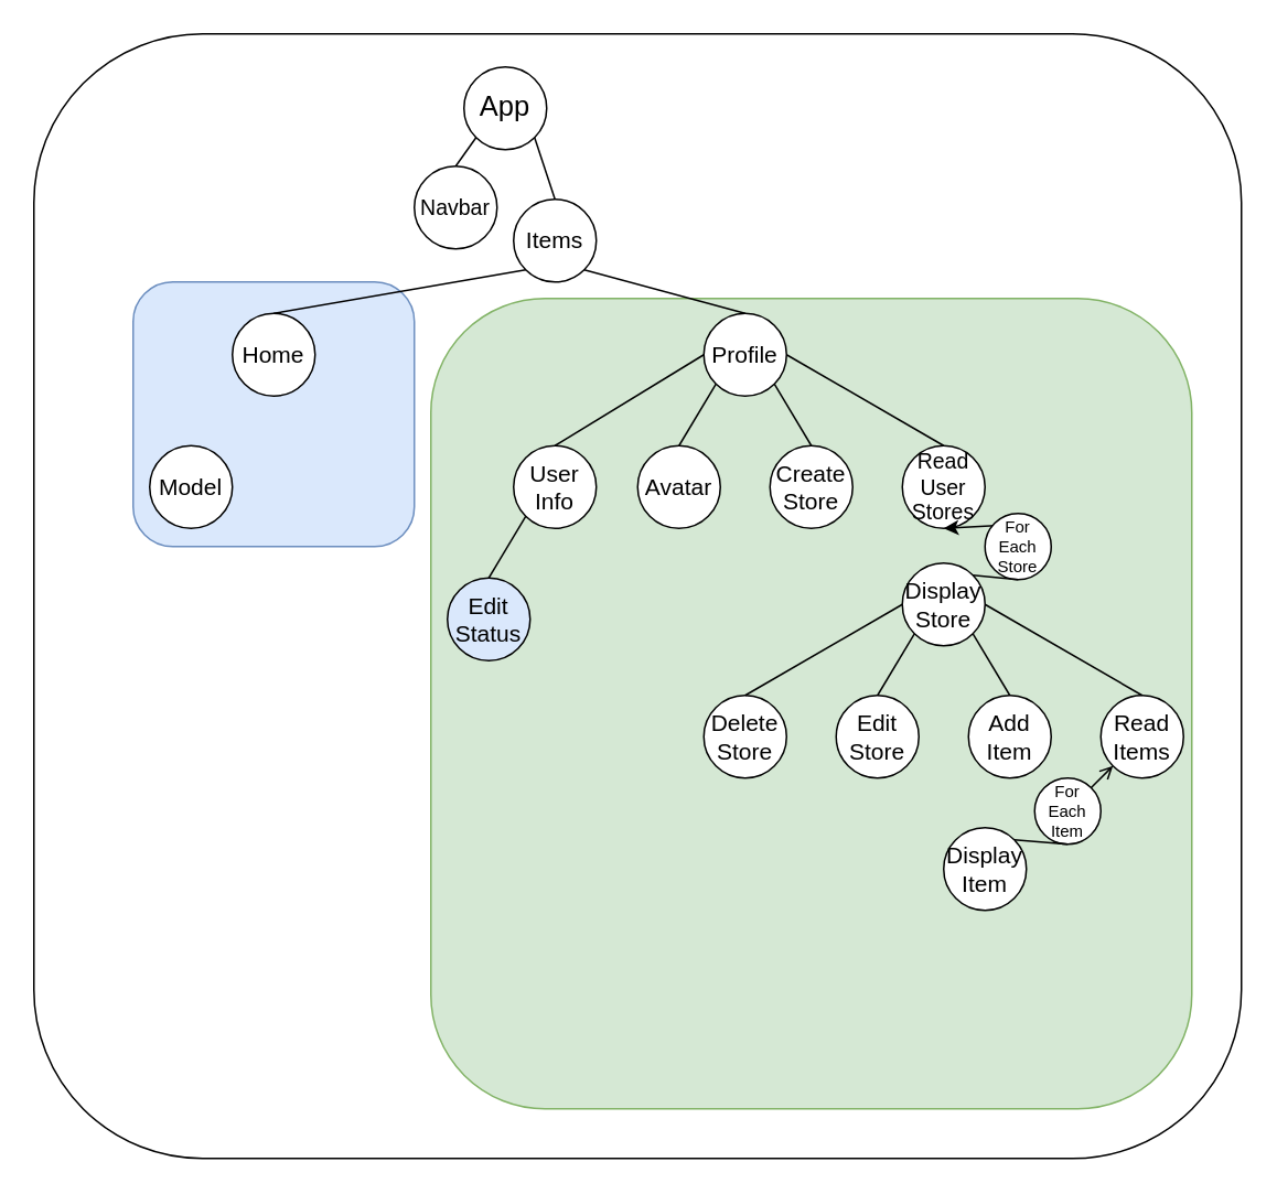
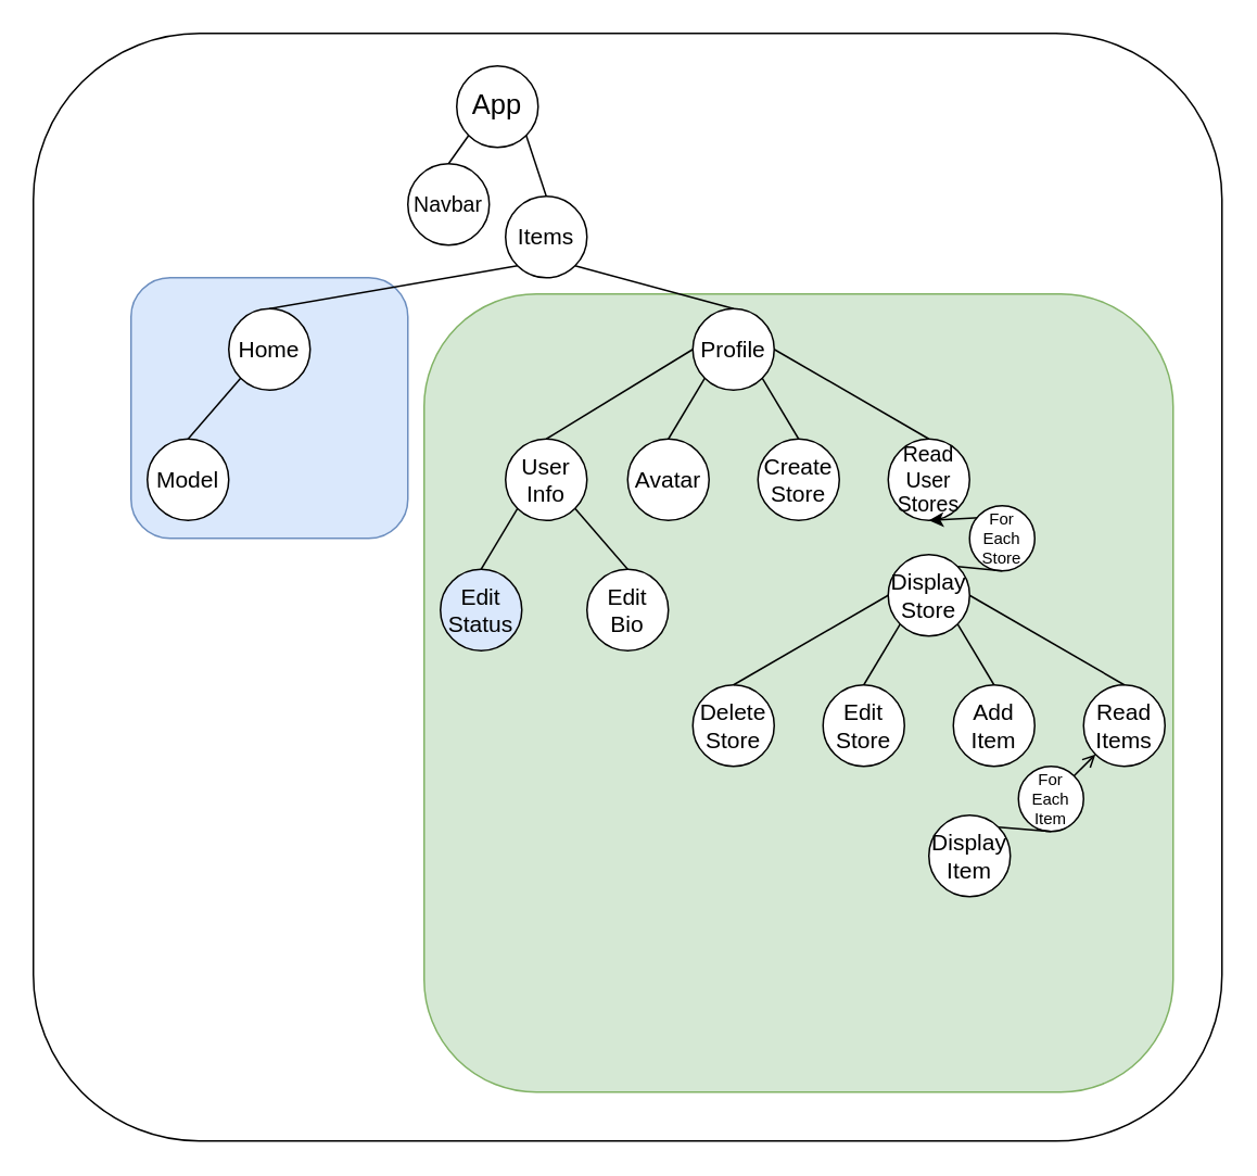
  <mxCell id="0" />
  <mxCell id="1" parent="0" />
  <mxCell id="2" value="" style="rounded=1;whiteSpace=wrap;html=1;fontSize=13;" vertex="1" parent="1"><mxGeometry x="20" y="20" width="730" height="680" as="geometry" /></mxCell>
  <mxCell id="3" value="&lt;p style=&quot;line-height: 100%&quot;&gt;&lt;br&gt;&lt;/p&gt;" style="rounded=1;whiteSpace=wrap;html=1;fontSize=13;fillColor=#d5e8d4;strokeColor=#82b366;align=left;" vertex="1" parent="1"><mxGeometry x="260" y="180" width="460" height="490" as="geometry" /></mxCell>
  <mxCell id="4" value="&lt;p style=&quot;line-height: 100%&quot;&gt;&lt;br&gt;&lt;/p&gt;" style="rounded=1;whiteSpace=wrap;html=1;fontSize=13;fillColor=#dae8fc;strokeColor=#6c8ebf;align=left;" vertex="1" parent="1"><mxGeometry x="80" y="170" width="170" height="160" as="geometry" /></mxCell>
  <mxCell id="5" value="App" style="ellipse;whiteSpace=wrap;html=1;aspect=fixed;fontSize=17;fontStyle=0" vertex="1" parent="1"><mxGeometry x="280" y="40" width="50" height="50" as="geometry" /></mxCell>
  <mxCell id="6" value="Navbar" style="ellipse;whiteSpace=wrap;html=1;aspect=fixed;fontSize=13;fontStyle=0" vertex="1" parent="1"><mxGeometry x="250" y="100" width="50" height="50" as="geometry" /></mxCell>
  <mxCell id="7" value="Items" style="ellipse;whiteSpace=wrap;html=1;aspect=fixed;fontSize=14;fontStyle=0" vertex="1" parent="1"><mxGeometry x="310" y="120" width="50" height="50" as="geometry" /></mxCell>
  <mxCell id="8" value="" style="endArrow=none;html=1;fontSize=17;entryX=0;entryY=1;entryDx=0;entryDy=0;exitX=0.5;exitY=0;exitDx=0;exitDy=0;" edge="1" parent="1" source="6" target="5"><mxGeometry width="50" height="50" relative="1" as="geometry"><mxPoint x="30" y="120" as="sourcePoint" /><mxPoint x="80" y="70" as="targetPoint" /></mxGeometry></mxCell>
  <mxCell id="9" value="Home" style="ellipse;whiteSpace=wrap;html=1;aspect=fixed;fontSize=14;fontStyle=0" vertex="1" parent="1"><mxGeometry x="140" y="189" width="50" height="50" as="geometry" /></mxCell>
  <mxCell id="10" value="Profile" style="ellipse;whiteSpace=wrap;html=1;aspect=fixed;fontSize=14;fontStyle=0" vertex="1" parent="1"><mxGeometry x="425" y="189" width="50" height="50" as="geometry" /></mxCell>
  <mxCell id="11" value="" style="endArrow=none;html=1;fontSize=13;exitX=1;exitY=1;exitDx=0;exitDy=0;entryX=0.5;entryY=0;entryDx=0;entryDy=0;" edge="1" parent="1" source="5" target="7"><mxGeometry width="50" height="50" relative="1" as="geometry"><mxPoint x="430" y="140" as="sourcePoint" /><mxPoint x="480" y="90" as="targetPoint" /></mxGeometry></mxCell>
  <mxCell id="12" value="" style="endArrow=none;html=1;fontSize=13;exitX=1;exitY=1;exitDx=0;exitDy=0;entryX=0.5;entryY=0;entryDx=0;entryDy=0;" edge="1" parent="1" source="7" target="10"><mxGeometry width="50" height="50" relative="1" as="geometry"><mxPoint x="332.678" y="92.678" as="sourcePoint" /><mxPoint x="365" y="140" as="targetPoint" /></mxGeometry></mxCell>
  <mxCell id="13" value="" style="endArrow=none;html=1;fontSize=13;exitX=0.5;exitY=0;exitDx=0;exitDy=0;entryX=0;entryY=1;entryDx=0;entryDy=0;" edge="1" parent="1" source="9" target="7"><mxGeometry width="50" height="50" relative="1" as="geometry"><mxPoint x="342.678" y="102.678" as="sourcePoint" /><mxPoint x="375" y="150" as="targetPoint" /></mxGeometry></mxCell>
  <mxCell id="14" value="Model" style="ellipse;whiteSpace=wrap;html=1;aspect=fixed;fontSize=14;fontStyle=0" vertex="1" parent="1"><mxGeometry x="90" y="269" width="50" height="50" as="geometry" /></mxCell>
+ <mxCell id="15" value="" style="endArrow=none;html=1;fontSize=13;entryX=0;entryY=1;entryDx=0;entryDy=0;exitX=0.5;exitY=0;exitDx=0;exitDy=0;" edge="1" parent="1" source="14" target="9"><mxGeometry width="50" height="50" relative="1" as="geometry"><mxPoint x="60" y="229" as="sourcePoint" /><mxPoint x="110" y="179" as="targetPoint" /></mxGeometry></mxCell>
  <mxCell id="16" value="User&lt;br&gt;Info" style="ellipse;whiteSpace=wrap;html=1;aspect=fixed;fontSize=14;fontStyle=0" vertex="1" parent="1"><mxGeometry x="310" y="269" width="50" height="50" as="geometry" /></mxCell>
  <mxCell id="17" value="Create&lt;br&gt;Store" style="ellipse;whiteSpace=wrap;html=1;aspect=fixed;fontSize=14;fontStyle=0" vertex="1" parent="1"><mxGeometry x="465" y="269" width="50" height="50" as="geometry" /></mxCell>
  <mxCell id="18" value="Read User&lt;br style=&quot;font-size: 13px;&quot;&gt;Stores" style="ellipse;whiteSpace=wrap;html=1;aspect=fixed;fontSize=13;fontStyle=0" vertex="1" parent="1"><mxGeometry x="545" y="269" width="50" height="50" as="geometry" /></mxCell>
  <mxCell id="19" value="Avatar" style="ellipse;whiteSpace=wrap;html=1;aspect=fixed;fontSize=14;fontStyle=0" vertex="1" parent="1"><mxGeometry x="385" y="269" width="50" height="50" as="geometry" /></mxCell>
  <mxCell id="20" value="" style="endArrow=none;html=1;fontSize=13;entryX=0;entryY=0.5;entryDx=0;entryDy=0;exitX=0.5;exitY=0;exitDx=0;exitDy=0;" edge="1" parent="1" source="16" target="10"><mxGeometry width="50" height="50" relative="1" as="geometry"><mxPoint x="295" y="239" as="sourcePoint" /><mxPoint x="345" y="189" as="targetPoint" /></mxGeometry></mxCell>
  <mxCell id="21" value="" style="endArrow=none;html=1;fontSize=13;entryX=0;entryY=1;entryDx=0;entryDy=0;exitX=0.5;exitY=0;exitDx=0;exitDy=0;" edge="1" parent="1" source="19" target="10"><mxGeometry width="50" height="50" relative="1" as="geometry"><mxPoint x="345" y="279" as="sourcePoint" /><mxPoint x="442.322" y="241.678" as="targetPoint" /></mxGeometry></mxCell>
  <mxCell id="22" value="" style="endArrow=none;html=1;fontSize=13;entryX=1;entryY=1;entryDx=0;entryDy=0;exitX=0.5;exitY=0;exitDx=0;exitDy=0;" edge="1" parent="1" source="17" target="10"><mxGeometry width="50" height="50" relative="1" as="geometry"><mxPoint x="420" y="279" as="sourcePoint" /><mxPoint x="460" y="249" as="targetPoint" /></mxGeometry></mxCell>
  <mxCell id="23" value="" style="endArrow=none;html=1;fontSize=13;entryX=1;entryY=0.5;entryDx=0;entryDy=0;exitX=0.5;exitY=0;exitDx=0;exitDy=0;" edge="1" parent="1" source="18" target="10"><mxGeometry width="50" height="50" relative="1" as="geometry"><mxPoint x="500" y="279" as="sourcePoint" /><mxPoint x="460" y="249" as="targetPoint" /></mxGeometry></mxCell>
  <mxCell id="24" value="" style="endArrow=classic;html=1;fontSize=10;entryX=0.5;entryY=1;entryDx=0;entryDy=0;exitX=1;exitY=0;exitDx=0;exitDy=0;startArrow=none;" edge="1" parent="1" source="26" target="18"><mxGeometry width="50" height="50" relative="1" as="geometry"><mxPoint x="520" y="490" as="sourcePoint" /><mxPoint x="570" y="440" as="targetPoint" /></mxGeometry></mxCell>
  <mxCell id="25" value="Display&lt;br&gt;Store" style="ellipse;whiteSpace=wrap;html=1;aspect=fixed;fontSize=14;fontStyle=0" vertex="1" parent="1"><mxGeometry x="545" y="340" width="50" height="50" as="geometry" /></mxCell>
  <mxCell id="26" value="For Each Store" style="ellipse;whiteSpace=wrap;html=1;aspect=fixed;fontSize=10;fontStyle=0;labelBorderColor=none;" vertex="1" parent="1"><mxGeometry x="595" y="310" width="40" height="40" as="geometry" /></mxCell>
  <mxCell id="27" value="" style="endArrow=none;html=1;fontSize=10;entryX=0.5;entryY=1;entryDx=0;entryDy=0;exitX=1;exitY=0;exitDx=0;exitDy=0;" edge="1" parent="1" source="25" target="26"><mxGeometry width="50" height="50" relative="1" as="geometry"><mxPoint x="587.678" y="347.322" as="sourcePoint" /><mxPoint x="690" y="290" as="targetPoint" /></mxGeometry></mxCell>
  <mxCell id="28" value="Delete Store" style="ellipse;whiteSpace=wrap;html=1;aspect=fixed;fontSize=14;fontStyle=0" vertex="1" parent="1"><mxGeometry x="425" y="420" width="50" height="50" as="geometry" /></mxCell>
  <mxCell id="29" value="Edit Store" style="ellipse;whiteSpace=wrap;html=1;aspect=fixed;fontSize=14;fontStyle=0" vertex="1" parent="1"><mxGeometry x="505" y="420" width="50" height="50" as="geometry" /></mxCell>
  <mxCell id="30" value="Add Item" style="ellipse;whiteSpace=wrap;html=1;aspect=fixed;fontSize=14;fontStyle=0" vertex="1" parent="1"><mxGeometry x="585" y="420" width="50" height="50" as="geometry" /></mxCell>
  <mxCell id="31" value="Read Items" style="ellipse;whiteSpace=wrap;html=1;aspect=fixed;fontSize=14;fontStyle=0" vertex="1" parent="1"><mxGeometry x="665" y="420" width="50" height="50" as="geometry" /></mxCell>
  <mxCell id="32" value="" style="endArrow=none;html=1;fontSize=13;fontColor=#000000;entryX=0;entryY=0.5;entryDx=0;entryDy=0;exitX=0.5;exitY=0;exitDx=0;exitDy=0;" edge="1" parent="1" source="28" target="25"><mxGeometry width="50" height="50" relative="1" as="geometry"><mxPoint x="205" y="450" as="sourcePoint" /><mxPoint x="255" y="400" as="targetPoint" /></mxGeometry></mxCell>
  <mxCell id="33" value="" style="endArrow=none;html=1;fontSize=13;fontColor=#000000;entryX=1;entryY=0.5;entryDx=0;entryDy=0;exitX=0.5;exitY=0;exitDx=0;exitDy=0;" edge="1" parent="1" source="31" target="25"><mxGeometry width="50" height="50" relative="1" as="geometry"><mxPoint x="460" y="430" as="sourcePoint" /><mxPoint x="555" y="375" as="targetPoint" /></mxGeometry></mxCell>
  <mxCell id="34" value="" style="endArrow=none;html=1;fontSize=13;fontColor=#000000;entryX=1;entryY=1;entryDx=0;entryDy=0;exitX=0.5;exitY=0;exitDx=0;exitDy=0;" edge="1" parent="1" source="30" target="25"><mxGeometry width="50" height="50" relative="1" as="geometry"><mxPoint x="700" y="430" as="sourcePoint" /><mxPoint x="605" y="375" as="targetPoint" /></mxGeometry></mxCell>
  <mxCell id="35" value="" style="endArrow=none;html=1;fontSize=13;fontColor=#000000;entryX=0;entryY=1;entryDx=0;entryDy=0;exitX=0.5;exitY=0;exitDx=0;exitDy=0;" edge="1" parent="1" source="29" target="25"><mxGeometry width="50" height="50" relative="1" as="geometry"><mxPoint x="620" y="430" as="sourcePoint" /><mxPoint x="597.678" y="392.678" as="targetPoint" /></mxGeometry></mxCell>
  <mxCell id="36" value="" style="endArrow=open;html=1;fontSize=10;entryX=0;entryY=1;entryDx=0;entryDy=0;exitX=1;exitY=0;exitDx=0;exitDy=0;startArrow=none;" edge="1" parent="1" source="37" target="31"><mxGeometry width="50" height="50" relative="1" as="geometry"><mxPoint x="602.32" y="610" as="sourcePoint" /><mxPoint x="677.32" y="470" as="targetPoint" /></mxGeometry></mxCell>
  <mxCell id="37" value="For Each Item" style="ellipse;whiteSpace=wrap;html=1;aspect=fixed;fontSize=10;fontStyle=0;labelBorderColor=none;" vertex="1" parent="1"><mxGeometry x="625" y="470" width="40" height="40" as="geometry" /></mxCell>
  <mxCell id="38" value="" style="endArrow=none;html=1;fontSize=10;entryX=0.5;entryY=1;entryDx=0;entryDy=0;exitX=1;exitY=0;exitDx=0;exitDy=0;" edge="1" parent="1" target="37" source="39"><mxGeometry width="50" height="50" relative="1" as="geometry"><mxPoint x="574.998" y="527.322" as="sourcePoint" /><mxPoint x="677.32" y="470" as="targetPoint" /></mxGeometry></mxCell>
  <mxCell id="39" value="Display Item" style="ellipse;whiteSpace=wrap;html=1;aspect=fixed;fontSize=14;fontStyle=0" vertex="1" parent="1"><mxGeometry x="570" y="500" width="50" height="50" as="geometry" /></mxCell>
  <mxCell id="40" style="edgeStyle=orthogonalEdgeStyle;rounded=0;orthogonalLoop=1;jettySize=auto;html=1;exitX=0.5;exitY=1;exitDx=0;exitDy=0;fontSize=13;fontColor=#000000;" edge="1" parent="1" source="16" target="16"><mxGeometry relative="1" as="geometry" /></mxCell>
+ <mxCell id="41" value="Edit Bio" style="ellipse;whiteSpace=wrap;html=1;aspect=fixed;fontSize=14;fontStyle=0" vertex="1" parent="1"><mxGeometry x="360" y="349" width="50" height="50" as="geometry" /></mxCell>
  <mxCell id="42" value="Edit Status" style="ellipse;whiteSpace=wrap;html=1;aspect=fixed;fontSize=14;fontStyle=0;fillColor=#dae8fc;" vertex="1" parent="1"><mxGeometry x="270" y="349" width="50" height="50" as="geometry" /></mxCell>
  <mxCell id="43" value="" style="endArrow=none;html=1;fontSize=13;entryX=0;entryY=1;entryDx=0;entryDy=0;exitX=0.5;exitY=0;exitDx=0;exitDy=0;" edge="1" parent="1" source="42" target="16"><mxGeometry width="50" height="50" relative="1" as="geometry"><mxPoint x="210" y="455" as="sourcePoint" /><mxPoint x="350" y="369" as="targetPoint" /></mxGeometry></mxCell>
+ <mxCell id="44" value="" style="endArrow=none;html=1;fontSize=13;entryX=1;entryY=1;entryDx=0;entryDy=0;exitX=0.5;exitY=0;exitDx=0;exitDy=0;" edge="1" parent="1" source="41" target="16"><mxGeometry width="50" height="50" relative="1" as="geometry"><mxPoint x="295" y="359" as="sourcePoint" /><mxPoint x="327.322" y="321.678" as="targetPoint" /></mxGeometry></mxCell>
